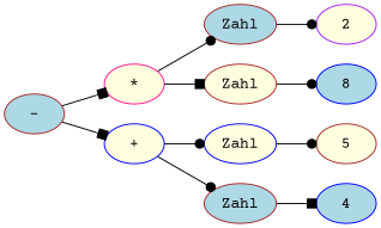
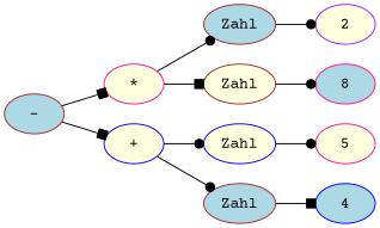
  digraph {
    fontname="Courier Prime"
    ordering=out
    rankdir=LR
    node [color=brown fillcolor=lightyellow fontname="Courier Prime" style=filled]
    edge [arrowhead=dot fontname="Courier Prime"]
    n1 [color=deeppink label="*"]
    n2 [fillcolor=lightblue label=Zahl]
    n3 [label=Zahl]
    2 [color=purple]
-   8 [color=blue fillcolor=lightblue]
+   8 [color=deeppink fillcolor=lightblue]
    n6 [fillcolor=lightblue label="-"]
    n7 [color=blue label="+"]
    n8 [color=blue label=Zahl]
    n9 [fillcolor=lightblue label=Zahl]
-   5
+   5 [color=deeppink]
    n11 [color=blue fillcolor=lightblue label=4]
    n1 -> n2
    n1 -> n3 [arrowhead=box]
    n2 -> 2
    n3 -> 8
    n6 -> n1 [arrowhead=box]
    n6 -> n7 [arrowhead=box]
    n7 -> n8
    n7 -> n9
    n8 -> 5
    n9 -> n11 [arrowhead=box]
  }
